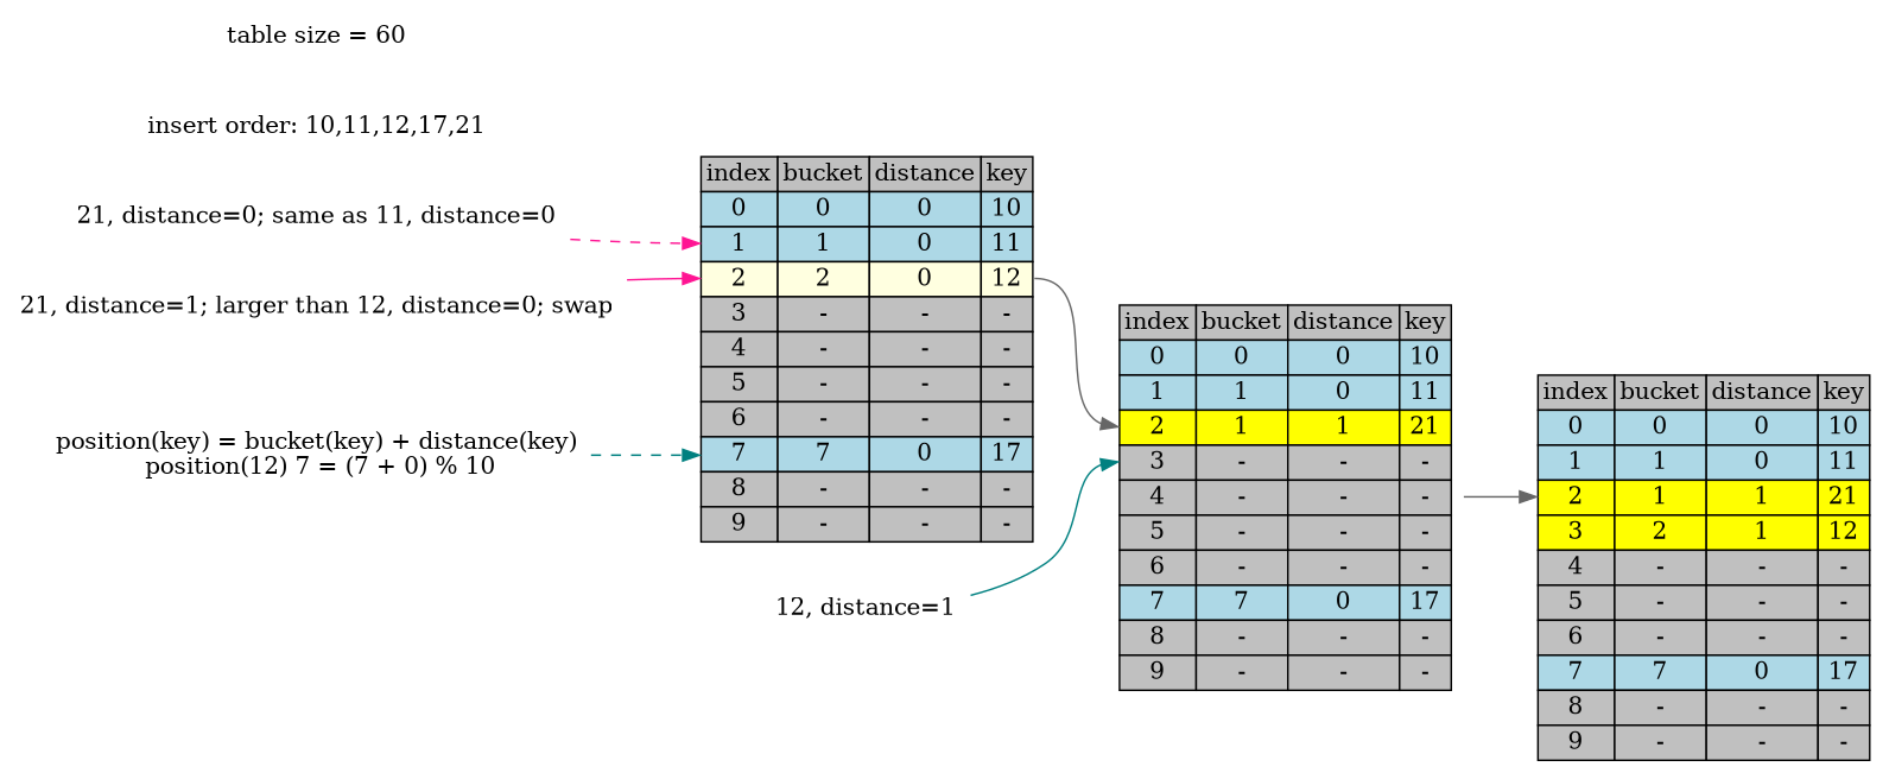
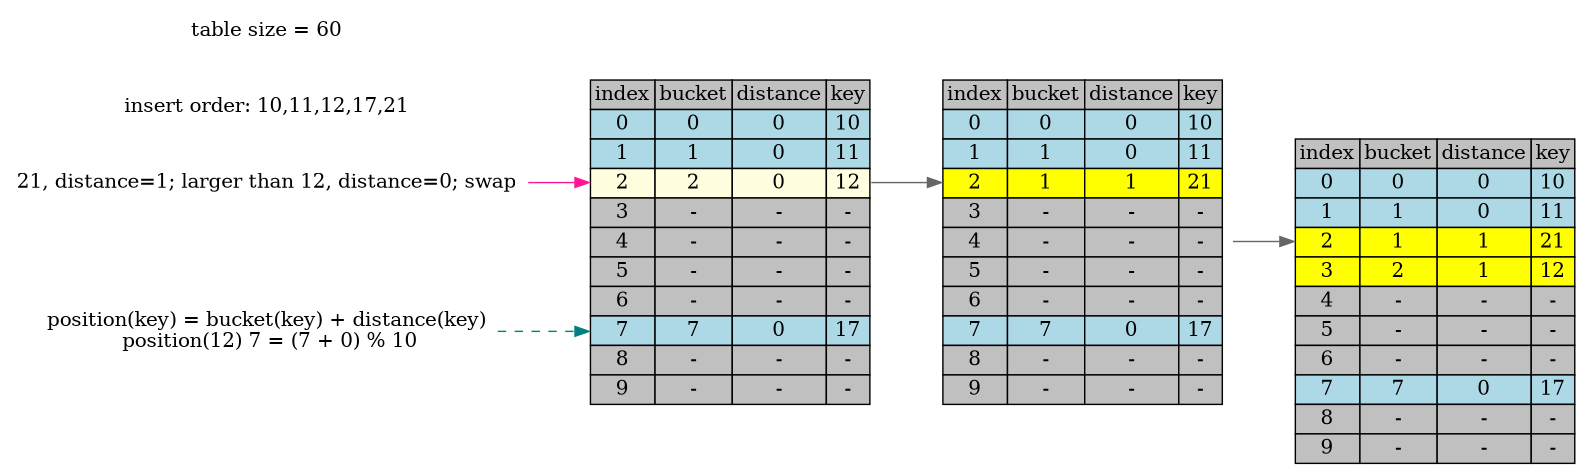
  digraph {
    rankdir=LR
    node [shape=plaintext]
    edge [color=gray40 headport=i2 style=solid]
    n1 [label=<         <TABLE BORDER="0" CELLBORDER="1" CELLSPACING="0">             <TR>                 <TD BGCOLOR="grey">index</TD>                 <TD BGCOLOR="grey">bucket</TD>                 <TD BGCOLOR="grey">distance</TD>                 <TD BGCOLOR="grey">key</TD>             </TR>                        <TR>                 <TD BGCOLOR="lightblue" PORT="i0">0</TD>                 <TD BGCOLOR="lightblue">0</TD>                 <TD BGCOLOR="lightblue">0</TD>                 <TD BGCOLOR="lightblue" PORT="k0">10</TD>             </TR>                        <TR>                 <TD BGCOLOR="lightblue" PORT="i1">1</TD>                 <TD BGCOLOR="lightblue">1</TD>                 <TD BGCOLOR="lightblue">0</TD>                 <TD BGCOLOR="lightblue" PORT="k1">11</TD>             </TR>                        <TR>                 <TD BGCOLOR="lightyellow" PORT="i2">2</TD>                 <TD BGCOLOR="lightyellow">2</TD>                 <TD BGCOLOR="lightyellow">0</TD>                 <TD BGCOLOR="lightyellow" PORT="k2">12</TD>             </TR>                        <TR>                 <TD BGCOLOR="grey" PORT="i3">3</TD>                 <TD BGCOLOR="grey">-</TD>                 <TD BGCOLOR="grey">-</TD>                 <TD BGCOLOR="grey" PORT="k3">-</TD>             </TR>                        <TR>                 <TD BGCOLOR="grey" PORT="i4">4</TD>                 <TD BGCOLOR="grey">-</TD>                 <TD BGCOLOR="grey">-</TD>                 <TD BGCOLOR="grey" PORT="k4">-</TD>             </TR>                        <TR>                 <TD BGCOLOR="grey" PORT="i5">5</TD>                 <TD BGCOLOR="grey">-</TD>                 <TD BGCOLOR="grey">-</TD>                 <TD BGCOLOR="grey" PORT="k5">-</TD>             </TR>                        <TR>                 <TD BGCOLOR="grey" PORT="i6">6</TD>                 <TD BGCOLOR="grey">-</TD>                 <TD BGCOLOR="grey">-</TD>                 <TD BGCOLOR="grey" PORT="k6">-</TD>             </TR>                        <TR>                 <TD BGCOLOR="lightblue" PORT="i7">7</TD>                 <TD BGCOLOR="lightblue">7</TD>                 <TD BGCOLOR="lightblue">0</TD>                 <TD BGCOLOR="lightblue" PORT="k7">17</TD>             </TR>                        <TR>                 <TD BGCOLOR="grey" PORT="i8">8</TD>                 <TD BGCOLOR="grey">-</TD>                 <TD BGCOLOR="grey">-</TD>                 <TD BGCOLOR="grey" PORT="k8">-</TD>             </TR>                        <TR>                 <TD BGCOLOR="grey" PORT="i9">9</TD>                 <TD BGCOLOR="grey">-</TD>                 <TD BGCOLOR="grey">-</TD>                 <TD BGCOLOR="grey" PORT="k9">-</TD>             </TR>                    </TABLE>     >]
    n2 [label=<         <TABLE BORDER="0" CELLBORDER="1" CELLSPACING="0">             <TR>                 <TD BGCOLOR="grey">index</TD>                 <TD BGCOLOR="grey">bucket</TD>                 <TD BGCOLOR="grey">distance</TD>                 <TD BGCOLOR="grey">key</TD>             </TR>                        <TR>                 <TD BGCOLOR="lightblue" PORT="i0">0</TD>                 <TD BGCOLOR="lightblue">0</TD>                 <TD BGCOLOR="lightblue">0</TD>                 <TD BGCOLOR="lightblue" PORT="k0">10</TD>             </TR>                        <TR>                 <TD BGCOLOR="lightblue" PORT="i1">1</TD>                 <TD BGCOLOR="lightblue">1</TD>                 <TD BGCOLOR="lightblue">0</TD>                 <TD BGCOLOR="lightblue" PORT="k1">11</TD>             </TR>                        <TR>                 <TD BGCOLOR="yellow" PORT="i2">2</TD>                 <TD BGCOLOR="yellow">1</TD>                 <TD BGCOLOR="yellow">1</TD>                 <TD BGCOLOR="yellow" PORT="k2">21</TD>             </TR>                        <TR>                 <TD BGCOLOR="grey" PORT="i3">3</TD>                 <TD BGCOLOR="grey">-</TD>                 <TD BGCOLOR="grey">-</TD>                 <TD BGCOLOR="grey" PORT="k3">-</TD>             </TR>                        <TR>                 <TD BGCOLOR="grey" PORT="i4">4</TD>                 <TD BGCOLOR="grey">-</TD>                 <TD BGCOLOR="grey">-</TD>                 <TD BGCOLOR="grey" PORT="k4">-</TD>             </TR>                        <TR>                 <TD BGCOLOR="grey" PORT="i5">5</TD>                 <TD BGCOLOR="grey">-</TD>                 <TD BGCOLOR="grey">-</TD>                 <TD BGCOLOR="grey" PORT="k5">-</TD>             </TR>                        <TR>                 <TD BGCOLOR="grey" PORT="i6">6</TD>                 <TD BGCOLOR="grey">-</TD>                 <TD BGCOLOR="grey">-</TD>                 <TD BGCOLOR="grey" PORT="k6">-</TD>             </TR>                        <TR>                 <TD BGCOLOR="lightblue" PORT="i7">7</TD>                 <TD BGCOLOR="lightblue">7</TD>                 <TD BGCOLOR="lightblue">0</TD>                 <TD BGCOLOR="lightblue" PORT="k7">17</TD>             </TR>                        <TR>                 <TD BGCOLOR="grey" PORT="i8">8</TD>                 <TD BGCOLOR="grey">-</TD>                 <TD BGCOLOR="grey">-</TD>                 <TD BGCOLOR="grey" PORT="k8">-</TD>             </TR>                        <TR>                 <TD BGCOLOR="grey" PORT="i9">9</TD>                 <TD BGCOLOR="grey">-</TD>                 <TD BGCOLOR="grey">-</TD>                 <TD BGCOLOR="grey" PORT="k9">-</TD>             </TR>                    </TABLE>     >]
    n3 [label=<         <TABLE BORDER="0" CELLBORDER="1" CELLSPACING="0">             <TR>                 <TD BGCOLOR="grey">index</TD>                 <TD BGCOLOR="grey">bucket</TD>                 <TD BGCOLOR="grey">distance</TD>                 <TD BGCOLOR="grey">key</TD>             </TR>                        <TR>                 <TD BGCOLOR="lightblue" PORT="i0">0</TD>                 <TD BGCOLOR="lightblue">0</TD>                 <TD BGCOLOR="lightblue">0</TD>                 <TD BGCOLOR="lightblue" PORT="k0">10</TD>             </TR>                        <TR>                 <TD BGCOLOR="lightblue" PORT="i1">1</TD>                 <TD BGCOLOR="lightblue">1</TD>                 <TD BGCOLOR="lightblue">0</TD>                 <TD BGCOLOR="lightblue" PORT="k1">11</TD>             </TR>                        <TR>                 <TD BGCOLOR="yellow" PORT="i2">2</TD>                 <TD BGCOLOR="yellow">1</TD>                 <TD BGCOLOR="yellow">1</TD>                 <TD BGCOLOR="yellow" PORT="k2">21</TD>             </TR>                        <TR>                 <TD BGCOLOR="yellow" PORT="i3">3</TD>                 <TD BGCOLOR="yellow">2</TD>                 <TD BGCOLOR="yellow">1</TD>                 <TD BGCOLOR="yellow" PORT="k3">12</TD>             </TR>                        <TR>                 <TD BGCOLOR="grey" PORT="i4">4</TD>                 <TD BGCOLOR="grey">-</TD>                 <TD BGCOLOR="grey">-</TD>                 <TD BGCOLOR="grey" PORT="k4">-</TD>             </TR>                        <TR>                 <TD BGCOLOR="grey" PORT="i5">5</TD>                 <TD BGCOLOR="grey">-</TD>                 <TD BGCOLOR="grey">-</TD>                 <TD BGCOLOR="grey" PORT="k5">-</TD>             </TR>                        <TR>                 <TD BGCOLOR="grey" PORT="i6">6</TD>                 <TD BGCOLOR="grey">-</TD>                 <TD BGCOLOR="grey">-</TD>                 <TD BGCOLOR="grey" PORT="k6">-</TD>             </TR>                        <TR>                 <TD BGCOLOR="lightblue" PORT="i7">7</TD>                 <TD BGCOLOR="lightblue">7</TD>                 <TD BGCOLOR="lightblue">0</TD>                 <TD BGCOLOR="lightblue" PORT="k7">17</TD>             </TR>                        <TR>                 <TD BGCOLOR="grey" PORT="i8">8</TD>                 <TD BGCOLOR="grey">-</TD>                 <TD BGCOLOR="grey">-</TD>                 <TD BGCOLOR="grey" PORT="k8">-</TD>             </TR>                        <TR>                 <TD BGCOLOR="grey" PORT="i9">9</TD>                 <TD BGCOLOR="grey">-</TD>                 <TD BGCOLOR="grey">-</TD>                 <TD BGCOLOR="grey" PORT="k9">-</TD>             </TR>                    </TABLE>     >]
    "insert order: 10,11,12,17,21"
    n5 [label="table size = 60"]
    "position(key) = bucket(key) + distance(key)\n position(12) 7 = (7 + 0) % 10"
-   "21, distance=0; same as 11, distance=0"
    "21, distance=1; larger than 12, distance=0; swap"
-   "12, distance=1"
    n1 -> n2 [tailport=k2]
    n2 -> n3
    "position(key) = bucket(key) + distance(key)\n position(12) 7 = (7 + 0) % 10" -> n1 [color=teal headport=i7 style=dashed]
-   "21, distance=0; same as 11, distance=0" -> n1 [color=deeppink headport=i1 style=dashed]
    "21, distance=1; larger than 12, distance=0; swap" -> n1 [color=deeppink]
-   "12, distance=1" -> n2 [color=teal headport=i3]
  }
